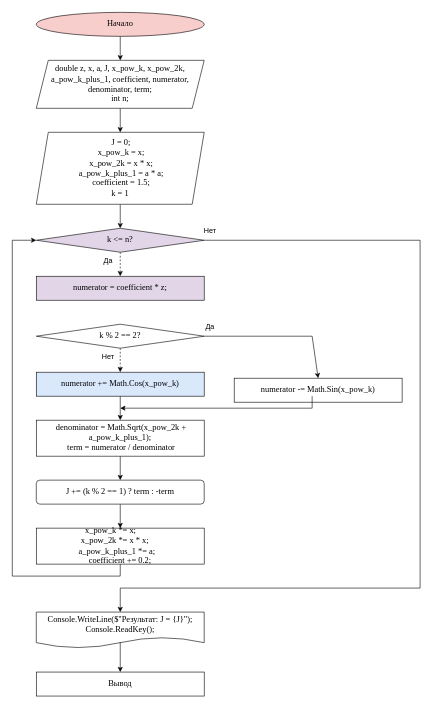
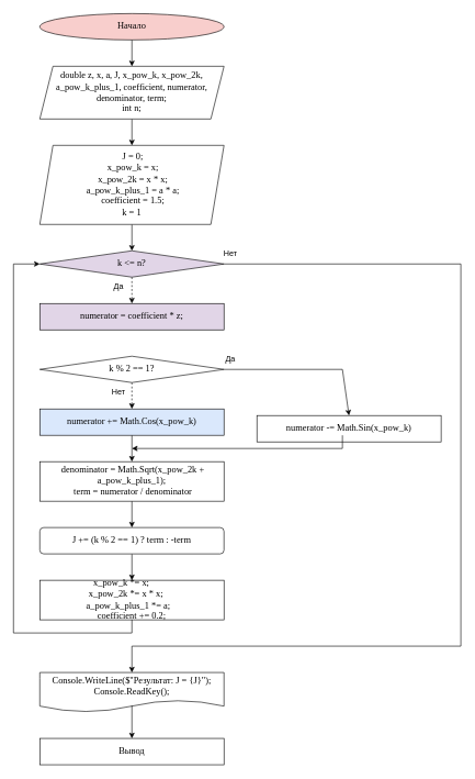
  <mxCell id="0" />
  <mxCell id="1" parent="0" />
  <mxCell id="2" value="" style="group" parent="1" vertex="1" connectable="0"><mxGeometry x="20" y="20" width="680" height="1140" as="geometry" /></mxCell>
  <mxCell id="3" value="Начало" style="ellipse;whiteSpace=wrap;html=1;fontFamily=Times New Roman;fontSize=14;fillColor=#f8cecc;" parent="2" vertex="1"><mxGeometry x="40" width="280" height="40" as="geometry" /></mxCell>
  <mxCell id="4" value="" style="edgeStyle=orthogonalEdgeStyle;rounded=0;orthogonalLoop=1;jettySize=auto;html=1;fontFamily=Times New Roman;fontSize=14;" parent="2" source="5" target="7" edge="1"><mxGeometry relative="1" as="geometry" /></mxCell>
  <mxCell id="5" value="&lt;div&gt;&lt;font&gt;double z, x, a, J, x_pow_k, x_pow_2k, a_pow_k_plus_1, coefficient, numerator, denominator, term;&lt;/font&gt;&lt;/div&gt;&lt;div&gt;&lt;font&gt;int n;&lt;/font&gt;&lt;/div&gt;" style="shape=parallelogram;perimeter=parallelogramPerimeter;whiteSpace=wrap;html=1;fixedSize=1;fontFamily=Times New Roman;fontSize=14;" parent="2" vertex="1"><mxGeometry x="40" y="80" width="280" height="80" as="geometry" /></mxCell>
  <mxCell id="6" value="" style="edgeStyle=orthogonalEdgeStyle;rounded=0;orthogonalLoop=1;jettySize=auto;html=1;fontFamily=Times New Roman;fontSize=14;" parent="2" source="7" target="9" edge="1"><mxGeometry relative="1" as="geometry" /></mxCell>
  <mxCell id="7" value="&lt;div&gt;&amp;nbsp;J = 0;&lt;/div&gt;&lt;div&gt;&amp;nbsp;x_pow_k = x;&lt;/div&gt;&lt;div&gt;&amp;nbsp;x_pow_2k = x * x;&lt;/div&gt;&lt;div&gt;&amp;nbsp;a_pow_k_plus_1 = a * a;&lt;/div&gt;&lt;div&gt;&amp;nbsp;coefficient = 1.5;&lt;/div&gt;&lt;div&gt;k = 1&lt;/div&gt;" style="shape=parallelogram;perimeter=parallelogramPerimeter;whiteSpace=wrap;html=1;fixedSize=1;fontFamily=Times New Roman;fontSize=14;" parent="2" vertex="1"><mxGeometry x="40" y="200" width="280" height="120" as="geometry" /></mxCell>
  <mxCell id="8" value="" style="edgeStyle=orthogonalEdgeStyle;rounded=0;orthogonalLoop=1;jettySize=auto;html=1;fontFamily=Times New Roman;fontSize=14;dashed=1;" parent="2" source="9" target="10" edge="1"><mxGeometry relative="1" as="geometry" /></mxCell>
  <mxCell id="9" value="k &amp;lt;= n?" style="rhombus;whiteSpace=wrap;html=1;fontFamily=Times New Roman;fontSize=14;fillColor=#e1d5e7;" parent="2" vertex="1"><mxGeometry x="40" y="360" width="280" height="40" as="geometry" /></mxCell>
  <mxCell id="10" value="numerator = coefficient * z;" style="rounded=0;whiteSpace=wrap;html=1;fontFamily=Times New Roman;fontSize=14;fillColor=#e1d5e7;" parent="2" vertex="1"><mxGeometry x="40" y="440" width="280" height="40" as="geometry" /></mxCell>
  <mxCell id="11" value="" style="edgeStyle=orthogonalEdgeStyle;rounded=0;orthogonalLoop=1;jettySize=auto;html=1;fontFamily=Times New Roman;fontSize=14;dashed=1;" parent="2" source="12" target="15" edge="1"><mxGeometry relative="1" as="geometry" /></mxCell>
- <mxCell id="12" value="k % 2 == 2?" style="rhombus;whiteSpace=wrap;html=1;fontFamily=Times New Roman;fontSize=14;" parent="2" vertex="1"><mxGeometry x="40" y="520" width="280" height="40" as="geometry" /></mxCell>
+ <mxCell id="12" value="k % 2 == 1?" style="rhombus;whiteSpace=wrap;html=1;fontFamily=Times New Roman;fontSize=14;" parent="2" vertex="1"><mxGeometry x="40" y="520" width="280" height="40" as="geometry" /></mxCell>
  <mxCell id="13" value="numerator -= Math.Sin(x_pow_k)" style="rounded=0;whiteSpace=wrap;html=1;fontFamily=Times New Roman;fontSize=14;" parent="2" vertex="1"><mxGeometry x="370" y="610" width="280" height="40" as="geometry" /></mxCell>
  <mxCell id="14" value="" style="edgeStyle=orthogonalEdgeStyle;rounded=0;orthogonalLoop=1;jettySize=auto;html=1;fontFamily=Times New Roman;fontSize=14;" parent="2" source="15" target="17" edge="1"><mxGeometry relative="1" as="geometry" /></mxCell>
  <mxCell id="15" value="numerator += Math.Cos(x_pow_k)" style="rounded=0;whiteSpace=wrap;html=1;fontFamily=Times New Roman;fontSize=14;fillColor=#dae8fc;" parent="2" vertex="1"><mxGeometry x="40" y="600" width="280" height="40" as="geometry" /></mxCell>
  <mxCell id="16" value="" style="edgeStyle=orthogonalEdgeStyle;rounded=0;orthogonalLoop=1;jettySize=auto;html=1;fontFamily=Times New Roman;fontSize=14;" parent="2" source="17" target="19" edge="1"><mxGeometry relative="1" as="geometry" /></mxCell>
  <mxCell id="17" value="&lt;div&gt;&amp;nbsp;denominator = Math.Sqrt(x_pow_2k + a_pow_k_plus_1);&lt;/div&gt;&lt;div&gt;&amp;nbsp;term = numerator / denominator&lt;/div&gt;" style="rounded=0;whiteSpace=wrap;html=1;fontFamily=Times New Roman;fontSize=14;" parent="2" vertex="1"><mxGeometry x="40" y="680" width="280" height="60" as="geometry" /></mxCell>
  <mxCell id="18" value="" style="edgeStyle=orthogonalEdgeStyle;rounded=0;orthogonalLoop=1;jettySize=auto;html=1;fontFamily=Times New Roman;fontSize=14;" parent="2" source="19" target="20" edge="1"><mxGeometry relative="1" as="geometry" /></mxCell>
  <mxCell id="19" value="J += (k % 2 == 1) ? term : -term" style="whiteSpace=wrap;html=1;fontFamily=Times New Roman;fontSize=14;rounded=1;" parent="2" vertex="1"><mxGeometry x="40" y="780" width="280" height="40" as="geometry" /></mxCell>
  <mxCell id="20" value="&lt;div&gt;x_pow_k *= x;&amp;nbsp; &amp;nbsp; &amp;nbsp; &amp;nbsp; &amp;nbsp;&lt;/div&gt;&lt;div&gt;x_pow_2k *= x * x;&amp;nbsp; &amp;nbsp; &amp;nbsp;&lt;/div&gt;&lt;div&gt;a_pow_k_plus_1 *= a;&amp;nbsp; &amp;nbsp;&lt;/div&gt;&lt;div&gt;coefficient += 0.2;&lt;/div&gt;" style="rounded=0;whiteSpace=wrap;html=1;fontFamily=Times New Roman;fontSize=14;" parent="2" vertex="1"><mxGeometry x="40" y="860" width="280" height="60" as="geometry" /></mxCell>
  <mxCell id="21" value="" style="endArrow=classic;html=1;rounded=0;entryX=0.5;entryY=0;entryDx=0;entryDy=0;fontFamily=Times New Roman;fontSize=14;" parent="2" target="5" edge="1"><mxGeometry width="50" height="50" relative="1" as="geometry"><mxPoint x="180" y="40" as="sourcePoint" /><mxPoint x="230" y="-10" as="targetPoint" /></mxGeometry></mxCell>
  <mxCell id="22" value="" style="endArrow=none;html=1;rounded=0;fontFamily=Times New Roman;fontSize=14;" parent="2" edge="1"><mxGeometry width="50" height="50" relative="1" as="geometry"><mxPoint x="180" y="940" as="sourcePoint" /><mxPoint x="180" y="920" as="targetPoint" /></mxGeometry></mxCell>
  <mxCell id="23" value="" style="endArrow=none;html=1;rounded=0;fontFamily=Times New Roman;fontSize=14;" parent="2" edge="1"><mxGeometry width="50" height="50" relative="1" as="geometry"><mxPoint y="940" as="sourcePoint" /><mxPoint x="180" y="940" as="targetPoint" /></mxGeometry></mxCell>
  <mxCell id="24" value="" style="endArrow=none;html=1;rounded=0;fontFamily=Times New Roman;fontSize=14;" parent="2" edge="1"><mxGeometry width="50" height="50" relative="1" as="geometry"><mxPoint y="940" as="sourcePoint" /><mxPoint y="380" as="targetPoint" /></mxGeometry></mxCell>
  <mxCell id="25" value="" style="endArrow=classic;html=1;rounded=0;entryX=0;entryY=0.5;entryDx=0;entryDy=0;fontFamily=Times New Roman;fontSize=14;" parent="2" target="9" edge="1"><mxGeometry width="50" height="50" relative="1" as="geometry"><mxPoint y="380" as="sourcePoint" /><mxPoint x="50" y="330" as="targetPoint" /></mxGeometry></mxCell>
  <mxCell id="26" value="" style="endArrow=none;html=1;rounded=0;fontFamily=Times New Roman;fontSize=14;" parent="2" edge="1"><mxGeometry width="50" height="50" relative="1" as="geometry"><mxPoint x="320" y="540" as="sourcePoint" /><mxPoint x="500" y="540" as="targetPoint" /></mxGeometry></mxCell>
  <mxCell id="27" value="" style="endArrow=classic;html=1;rounded=0;entryX=0.5;entryY=0;entryDx=0;entryDy=0;fontFamily=Times New Roman;fontSize=14;" parent="2" target="13" edge="1"><mxGeometry width="50" height="50" relative="1" as="geometry"><mxPoint x="500" y="540" as="sourcePoint" /><mxPoint x="550" y="490" as="targetPoint" /></mxGeometry></mxCell>
  <mxCell id="28" value="" style="endArrow=none;html=1;rounded=0;fontFamily=Times New Roman;fontSize=14;" parent="2" edge="1"><mxGeometry width="50" height="50" relative="1" as="geometry"><mxPoint x="500" y="660" as="sourcePoint" /><mxPoint x="500" y="640" as="targetPoint" /></mxGeometry></mxCell>
  <mxCell id="29" value="" style="endArrow=classic;html=1;rounded=0;fontFamily=Times New Roman;fontSize=14;" parent="2" edge="1"><mxGeometry width="50" height="50" relative="1" as="geometry"><mxPoint x="500" y="660" as="sourcePoint" /><mxPoint x="180" y="660" as="targetPoint" /></mxGeometry></mxCell>
  <mxCell id="30" value="" style="endArrow=none;html=1;rounded=0;fontFamily=Times New Roman;fontSize=14;" parent="2" edge="1"><mxGeometry width="50" height="50" relative="1" as="geometry"><mxPoint x="320" y="380" as="sourcePoint" /><mxPoint x="680" y="380" as="targetPoint" /></mxGeometry></mxCell>
  <mxCell id="31" value="" style="endArrow=none;html=1;rounded=0;fontFamily=Times New Roman;fontSize=14;" parent="2" edge="1"><mxGeometry width="50" height="50" relative="1" as="geometry"><mxPoint x="680" y="960" as="sourcePoint" /><mxPoint x="680" y="380" as="targetPoint" /></mxGeometry></mxCell>
  <mxCell id="32" value="" style="endArrow=none;html=1;rounded=0;fontFamily=Times New Roman;fontSize=14;" parent="2" edge="1"><mxGeometry width="50" height="50" relative="1" as="geometry"><mxPoint x="180" y="960" as="sourcePoint" /><mxPoint x="680" y="960" as="targetPoint" /></mxGeometry></mxCell>
  <mxCell id="33" value="" style="endArrow=classic;html=1;rounded=0;entryX=0.5;entryY=0;entryDx=0;entryDy=0;fontFamily=Times New Roman;fontSize=14;" parent="2" edge="1"><mxGeometry width="50" height="50" relative="1" as="geometry"><mxPoint x="180" y="960" as="sourcePoint" /><mxPoint x="180" y="1000" as="targetPoint" /></mxGeometry></mxCell>
  <mxCell id="34" value="&lt;div&gt;Console.WriteLine($&quot;Результат: J = {J}&quot;);&lt;/div&gt;&lt;div&gt;Console.ReadKey();&lt;/div&gt;" style="shape=document;whiteSpace=wrap;html=1;boundedLbl=1;fontFamily=Times New Roman;fontSize=14;" parent="2" vertex="1"><mxGeometry x="40" y="1000" width="280" height="60" as="geometry" /></mxCell>
  <mxCell id="35" value="Вывод" style="whiteSpace=wrap;html=1;fontFamily=Times New Roman;fontSize=14;rounded=0;" parent="2" vertex="1"><mxGeometry x="40" y="1100" width="280" height="40" as="geometry" /></mxCell>
  <mxCell id="36" value="" style="endArrow=classic;html=1;rounded=0;fontFamily=Times New Roman;fontSize=14;" parent="2" target="35" edge="1"><mxGeometry width="50" height="50" relative="1" as="geometry"><mxPoint x="180" y="1050" as="sourcePoint" /><mxPoint x="230" y="1000" as="targetPoint" /></mxGeometry></mxCell>
  <mxCell id="37" value="Нет" style="text;html=1;align=center;verticalAlign=middle;whiteSpace=wrap;rounded=0;" vertex="1" parent="2"><mxGeometry x="300" y="350" width="60" height="30" as="geometry" /></mxCell>
  <mxCell id="38" value="Да" style="text;html=1;align=center;verticalAlign=middle;whiteSpace=wrap;rounded=0;" vertex="1" parent="2"><mxGeometry x="130" y="400" width="60" height="30" as="geometry" /></mxCell>
  <mxCell id="39" value="Да" style="text;html=1;align=center;verticalAlign=middle;whiteSpace=wrap;rounded=0;" vertex="1" parent="2"><mxGeometry x="300" y="510" width="60" height="30" as="geometry" /></mxCell>
  <mxCell id="40" value="Нет" style="text;html=1;align=center;verticalAlign=middle;whiteSpace=wrap;rounded=0;" vertex="1" parent="2"><mxGeometry x="130" y="560" width="60" height="30" as="geometry" /></mxCell>
